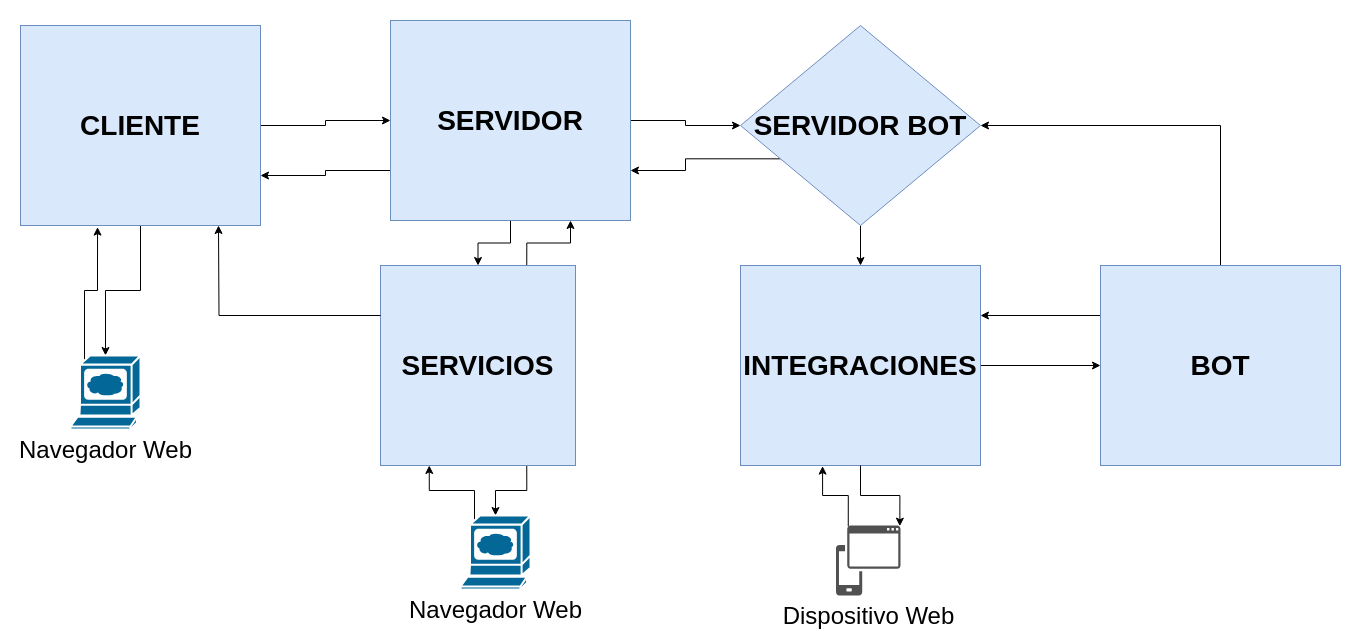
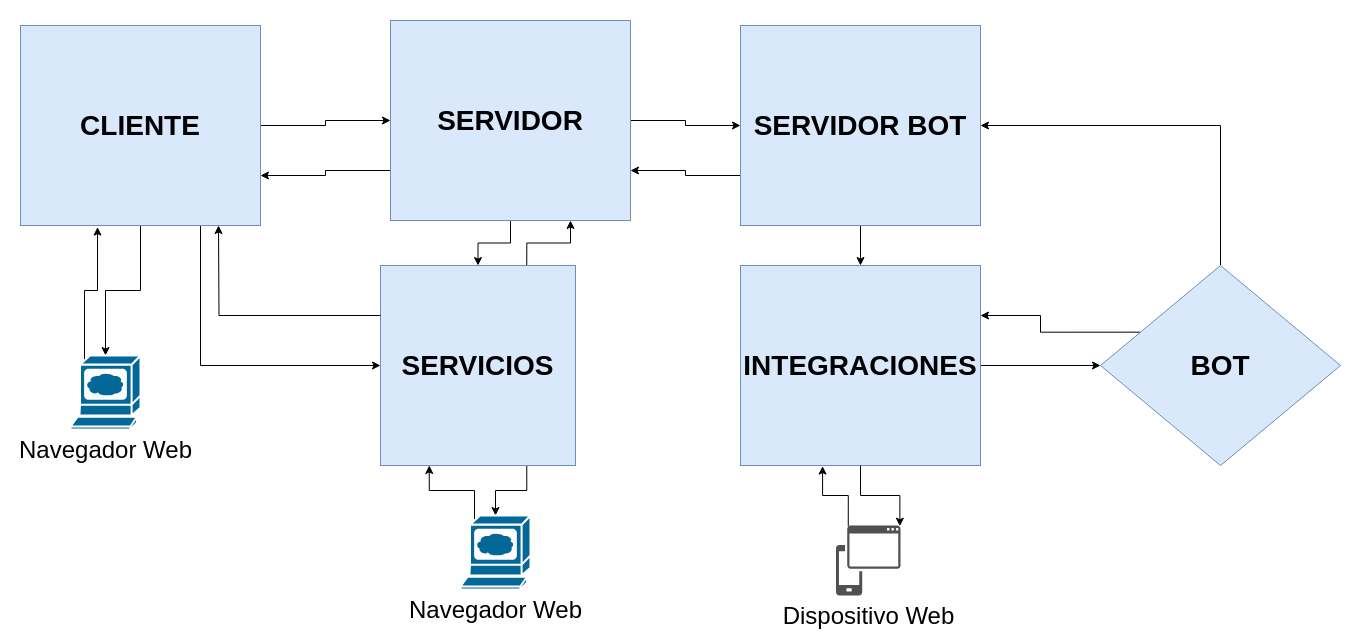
  <mxCell id="0" />
  <mxCell id="1" value="containers" style="" parent="0" />
  <mxCell id="2" style="edgeStyle=orthogonalEdgeStyle;rounded=0;orthogonalLoop=1;jettySize=auto;html=1;exitX=0.5;exitY=1;exitDx=0;exitDy=0;" parent="1" source="5" target="22" edge="1"><mxGeometry relative="1" as="geometry" /></mxCell>
  <mxCell id="3" style="edgeStyle=orthogonalEdgeStyle;rounded=0;orthogonalLoop=1;jettySize=auto;html=1;exitX=1;exitY=0.5;exitDx=0;exitDy=0;" parent="1" source="5" target="9" edge="1"><mxGeometry relative="1" as="geometry" /></mxCell>
+ <mxCell id="4" style="edgeStyle=orthogonalEdgeStyle;rounded=0;orthogonalLoop=1;jettySize=auto;html=1;exitX=0.75;exitY=1;exitDx=0;exitDy=0;entryX=0;entryY=0.5;entryDx=0;entryDy=0;" parent="1" source="5" target="12" edge="1"><mxGeometry relative="1" as="geometry" /></mxCell>
  <mxCell id="5" value="&lt;b&gt;CLIENTE&lt;/b&gt;" style="rounded=0;whiteSpace=wrap;html=1;labelBackgroundColor=none;verticalAlign=middle;fillColor=#dae8fc;strokeColor=#6c8ebf;fontSize=28;" parent="1" vertex="1"><mxGeometry x="20" y="25" width="240" height="200" as="geometry" /></mxCell>
  <mxCell id="6" style="edgeStyle=orthogonalEdgeStyle;rounded=0;orthogonalLoop=1;jettySize=auto;html=1;exitX=0;exitY=0.75;exitDx=0;exitDy=0;entryX=1;entryY=0.75;entryDx=0;entryDy=0;" parent="1" source="9" target="5" edge="1"><mxGeometry relative="1" as="geometry" /></mxCell>
  <mxCell id="7" style="edgeStyle=orthogonalEdgeStyle;rounded=0;orthogonalLoop=1;jettySize=auto;html=1;exitX=0.5;exitY=1;exitDx=0;exitDy=0;entryX=0.5;entryY=0;entryDx=0;entryDy=0;" parent="1" source="9" target="12" edge="1"><mxGeometry relative="1" as="geometry" /></mxCell>
  <mxCell id="8" style="edgeStyle=orthogonalEdgeStyle;rounded=0;orthogonalLoop=1;jettySize=auto;html=1;exitX=1;exitY=0.5;exitDx=0;exitDy=0;entryX=0;entryY=0.5;entryDx=0;entryDy=0;" parent="1" source="9" target="15" edge="1"><mxGeometry relative="1" as="geometry" /></mxCell>
  <mxCell id="9" value="&lt;b&gt;SERVIDOR&lt;/b&gt;" style="rounded=0;whiteSpace=wrap;html=1;labelBackgroundColor=none;verticalAlign=middle;fillColor=#dae8fc;strokeColor=#6c8ebf;fontSize=28;" parent="1" vertex="1"><mxGeometry x="390" y="20" width="240" height="200" as="geometry" /></mxCell>
  <mxCell id="10" style="edgeStyle=orthogonalEdgeStyle;rounded=0;orthogonalLoop=1;jettySize=auto;html=1;exitX=0.75;exitY=0;exitDx=0;exitDy=0;entryX=0.75;entryY=1;entryDx=0;entryDy=0;" parent="1" source="12" target="9" edge="1"><mxGeometry relative="1" as="geometry" /></mxCell>
  <mxCell id="11" style="edgeStyle=orthogonalEdgeStyle;rounded=0;orthogonalLoop=1;jettySize=auto;html=1;exitX=0.75;exitY=1;exitDx=0;exitDy=0;" parent="1" source="12" target="28" edge="1"><mxGeometry relative="1" as="geometry" /></mxCell>
  <mxCell id="12" value="&lt;b&gt;SERVICIOS&lt;/b&gt;" style="rounded=0;whiteSpace=wrap;html=1;labelBackgroundColor=none;verticalAlign=middle;fillColor=#dae8fc;strokeColor=#6c8ebf;fontSize=28;" parent="1" vertex="1"><mxGeometry x="380" y="265" width="195" height="200" as="geometry" /></mxCell>
  <mxCell id="13" style="edgeStyle=orthogonalEdgeStyle;rounded=0;orthogonalLoop=1;jettySize=auto;html=1;exitX=0;exitY=0.75;exitDx=0;exitDy=0;entryX=1;entryY=0.75;entryDx=0;entryDy=0;" parent="1" source="15" target="9" edge="1"><mxGeometry relative="1" as="geometry" /></mxCell>
  <mxCell id="14" style="edgeStyle=orthogonalEdgeStyle;rounded=0;orthogonalLoop=1;jettySize=auto;html=1;exitX=0.5;exitY=1;exitDx=0;exitDy=0;entryX=0.5;entryY=0;entryDx=0;entryDy=0;" parent="1" source="15" target="17" edge="1"><mxGeometry relative="1" as="geometry" /></mxCell>
- <mxCell id="15" value="&lt;b&gt;SERVIDOR BOT&lt;/b&gt;" style="rhombus;whiteSpace=wrap;html=1;labelBackgroundColor=none;verticalAlign=middle;fillColor=#dae8fc;strokeColor=#6c8ebf;fontSize=28;" parent="1" vertex="1"><mxGeometry x="740" y="25" width="240" height="200" as="geometry" /></mxCell>
+ <mxCell id="15" value="&lt;b&gt;SERVIDOR BOT&lt;/b&gt;" style="rounded=0;whiteSpace=wrap;html=1;labelBackgroundColor=none;verticalAlign=middle;fillColor=#dae8fc;strokeColor=#6c8ebf;fontSize=28;" parent="1" vertex="1"><mxGeometry x="740" y="25" width="240" height="200" as="geometry" /></mxCell>
  <mxCell id="16" style="edgeStyle=orthogonalEdgeStyle;rounded=0;orthogonalLoop=1;jettySize=auto;html=1;exitX=1;exitY=0.5;exitDx=0;exitDy=0;entryX=0;entryY=0.5;entryDx=0;entryDy=0;" parent="1" source="17" target="20" edge="1"><mxGeometry relative="1" as="geometry" /></mxCell>
  <mxCell id="17" value="&lt;b&gt;INTEGRACIONES&lt;/b&gt;" style="rounded=0;whiteSpace=wrap;html=1;labelBackgroundColor=none;verticalAlign=middle;fillColor=#dae8fc;strokeColor=#6c8ebf;fontSize=28;" parent="1" vertex="1"><mxGeometry x="740" y="265" width="240" height="200" as="geometry" /></mxCell>
  <mxCell id="18" style="edgeStyle=orthogonalEdgeStyle;rounded=0;orthogonalLoop=1;jettySize=auto;html=1;exitX=0.5;exitY=0;exitDx=0;exitDy=0;entryX=1;entryY=0.5;entryDx=0;entryDy=0;" parent="1" source="20" target="15" edge="1"><mxGeometry relative="1" as="geometry" /></mxCell>
  <mxCell id="19" style="edgeStyle=orthogonalEdgeStyle;rounded=0;orthogonalLoop=1;jettySize=auto;html=1;exitX=0;exitY=0.25;exitDx=0;exitDy=0;entryX=1;entryY=0.25;entryDx=0;entryDy=0;" parent="1" source="20" target="17" edge="1"><mxGeometry relative="1" as="geometry" /></mxCell>
- <mxCell id="20" value="&lt;b&gt;BOT&lt;/b&gt;" style="rounded=0;whiteSpace=wrap;html=1;labelBackgroundColor=none;verticalAlign=middle;fillColor=#dae8fc;strokeColor=#6c8ebf;fontSize=28;" parent="1" vertex="1"><mxGeometry x="1100" y="265" width="240" height="200" as="geometry" /></mxCell>
+ <mxCell id="20" value="&lt;b&gt;BOT&lt;/b&gt;" style="rhombus;whiteSpace=wrap;html=1;labelBackgroundColor=none;verticalAlign=middle;fillColor=#dae8fc;strokeColor=#6c8ebf;fontSize=28;" parent="1" vertex="1"><mxGeometry x="1100" y="265" width="240" height="200" as="geometry" /></mxCell>
  <mxCell id="21" style="edgeStyle=orthogonalEdgeStyle;rounded=0;orthogonalLoop=1;jettySize=auto;html=1;exitX=0.2;exitY=0.06;exitDx=0;exitDy=0;exitPerimeter=0;entryX=0.321;entryY=1.008;entryDx=0;entryDy=0;entryPerimeter=0;" parent="1" source="22" target="5" edge="1"><mxGeometry relative="1" as="geometry" /></mxCell>
  <mxCell id="22" value="Navegador Web" style="shape=mxgraph.cisco.computers_and_peripherals.web_browser;html=1;pointerEvents=1;dashed=0;fillColor=#036897;strokeColor=#ffffff;strokeWidth=2;verticalLabelPosition=bottom;verticalAlign=top;align=center;outlineConnect=0;fontSize=24;" parent="1" vertex="1"><mxGeometry x="70" y="355" width="70" height="74" as="geometry" /></mxCell>
  <mxCell id="23" value="Dispositivo Web" style="sketch=0;pointerEvents=1;shadow=0;dashed=0;html=1;strokeColor=none;labelPosition=center;verticalLabelPosition=bottom;verticalAlign=top;align=center;fillColor=#505050;shape=mxgraph.mscae.intune.device_os;fontSize=24;" parent="1" vertex="1"><mxGeometry x="835.5" y="525" width="64.5" height="70" as="geometry" /></mxCell>
  <mxCell id="24" style="edgeStyle=orthogonalEdgeStyle;rounded=0;orthogonalLoop=1;jettySize=auto;html=1;exitX=0.19;exitY=0.01;exitDx=0;exitDy=0;exitPerimeter=0;entryX=0.342;entryY=1.003;entryDx=0;entryDy=0;entryPerimeter=0;" parent="1" source="23" target="17" edge="1"><mxGeometry relative="1" as="geometry" /></mxCell>
  <mxCell id="25" style="edgeStyle=orthogonalEdgeStyle;rounded=0;orthogonalLoop=1;jettySize=auto;html=1;exitX=0.5;exitY=1;exitDx=0;exitDy=0;entryX=0.99;entryY=0.01;entryDx=0;entryDy=0;entryPerimeter=0;" parent="1" source="17" target="23" edge="1"><mxGeometry relative="1" as="geometry" /></mxCell>
  <mxCell id="26" style="edgeStyle=orthogonalEdgeStyle;rounded=0;orthogonalLoop=1;jettySize=auto;html=1;exitX=0;exitY=0.25;exitDx=0;exitDy=0;" parent="1" source="12" edge="1"><mxGeometry relative="1" as="geometry"><mxPoint x="218" y="225" as="targetPoint" /></mxGeometry></mxCell>
  <mxCell id="27" style="edgeStyle=orthogonalEdgeStyle;rounded=0;orthogonalLoop=1;jettySize=auto;html=1;exitX=0.2;exitY=0.06;exitDx=0;exitDy=0;exitPerimeter=0;entryX=0.25;entryY=1;entryDx=0;entryDy=0;" parent="1" source="28" target="12" edge="1"><mxGeometry relative="1" as="geometry" /></mxCell>
  <mxCell id="28" value="Navegador Web" style="shape=mxgraph.cisco.computers_and_peripherals.web_browser;html=1;pointerEvents=1;dashed=0;fillColor=#036897;strokeColor=#ffffff;strokeWidth=2;verticalLabelPosition=bottom;verticalAlign=top;align=center;outlineConnect=0;fontSize=24;" parent="1" vertex="1"><mxGeometry x="460" y="515" width="70" height="74" as="geometry" /></mxCell>
